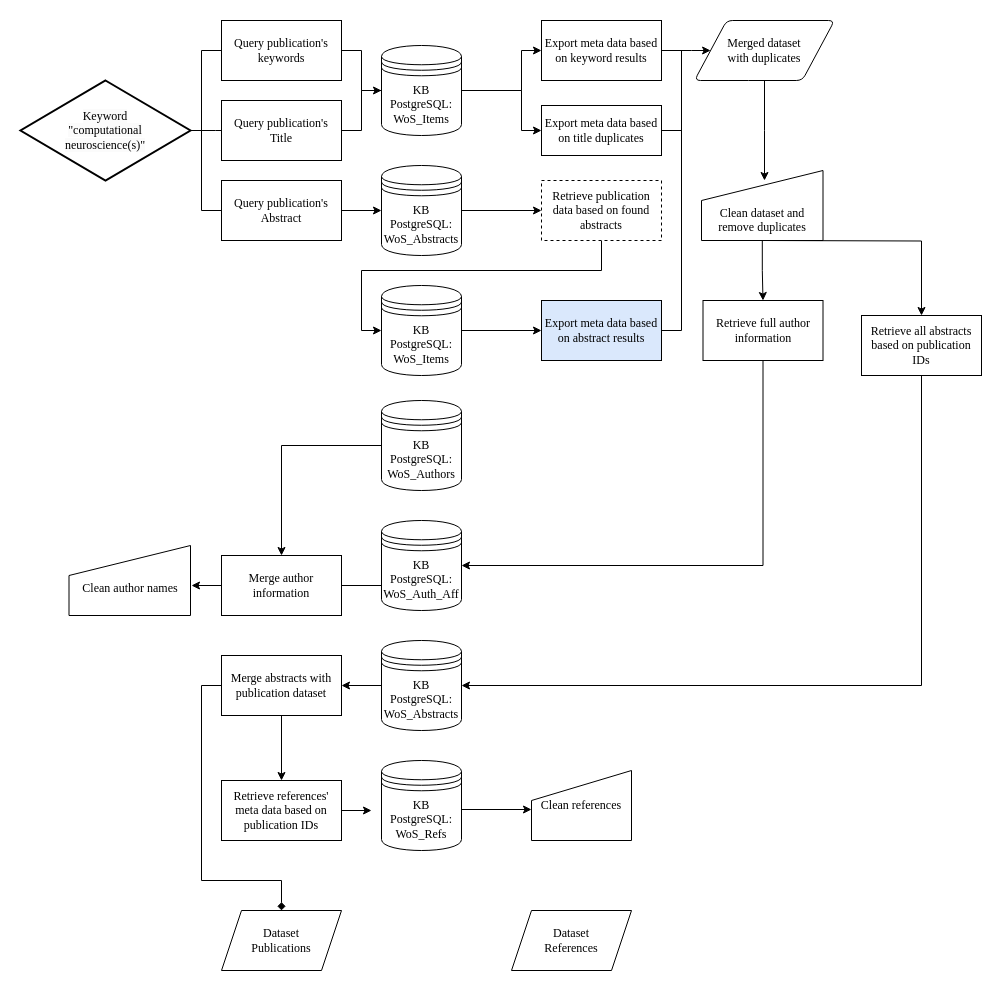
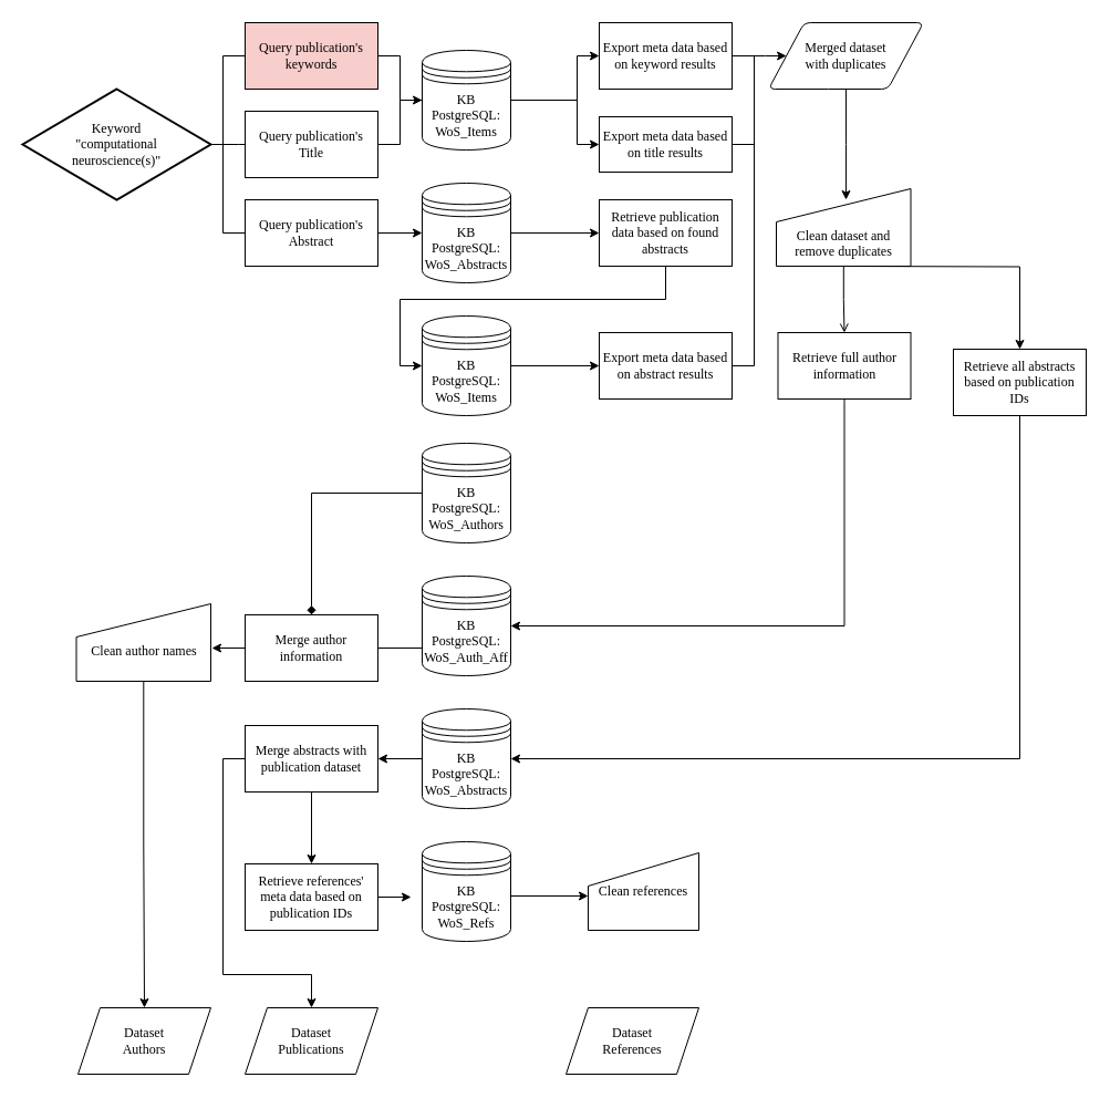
  <mxCell id="0" />
  <mxCell id="1" parent="0" />
  <mxCell id="2" value="" style="edgeStyle=entityRelationEdgeStyle;rounded=0;orthogonalLoop=1;jettySize=auto;html=1;startArrow=none;endArrow=none;segment=10;curved=1;sourcePerimeterSpacing=0;targetPerimeterSpacing=0;" edge="1" parent="1" target="13"><mxGeometry relative="1" as="geometry"><mxPoint x="145" y="130" as="sourcePoint" /></mxGeometry></mxCell>
  <mxCell id="3" style="edgeStyle=elbowEdgeStyle;rounded=0;orthogonalLoop=1;jettySize=auto;html=1;startArrow=none;endArrow=none;segment=10;sourcePerimeterSpacing=0;targetPerimeterSpacing=0;exitX=1;exitY=0.5;exitDx=0;exitDy=0;entryX=0;entryY=0.5;entryDx=0;entryDy=0;" edge="1" parent="1" target="6"><mxGeometry relative="1" as="geometry"><mxPoint x="145" y="130" as="sourcePoint" /><Array as="points"><mxPoint x="201" y="70" /><mxPoint x="181" y="80" /></Array></mxGeometry></mxCell>
  <mxCell id="4" style="edgeStyle=elbowEdgeStyle;rounded=0;orthogonalLoop=1;jettySize=auto;html=1;startArrow=none;endArrow=none;segment=10;sourcePerimeterSpacing=0;targetPerimeterSpacing=0;exitX=1;exitY=0.5;exitDx=0;exitDy=0;entryX=0;entryY=0.5;entryDx=0;entryDy=0;" edge="1" parent="1" target="8"><mxGeometry relative="1" as="geometry"><mxPoint x="145" y="130" as="sourcePoint" /><Array as="points"><mxPoint x="201" y="180" /></Array></mxGeometry></mxCell>
  <mxCell id="5" style="edgeStyle=orthogonalEdgeStyle;rounded=0;orthogonalLoop=1;jettySize=auto;html=1;exitX=1;exitY=0.5;exitDx=0;exitDy=0;entryX=0;entryY=0.5;entryDx=0;entryDy=0;" edge="1" parent="1" source="13" target="10"><mxGeometry relative="1" as="geometry" /></mxCell>
- <mxCell id="6" value="&lt;font face=&quot;Times New Roman&quot;&gt;Query publication's&lt;br&gt;keywords&lt;/font&gt;" style="whiteSpace=wrap;html=1;" vertex="1" parent="1"><mxGeometry x="221" y="20" width="120" height="60" as="geometry" /></mxCell>
+ <mxCell id="6" value="&lt;font face=&quot;Times New Roman&quot;&gt;Query publication's&lt;br&gt;keywords&lt;/font&gt;" style="whiteSpace=wrap;html=1;fillColor=#f8cecc;" vertex="1" parent="1"><mxGeometry x="221" y="20" width="120" height="60" as="geometry" /></mxCell>
  <mxCell id="7" value="" style="edgeStyle=orthogonalEdgeStyle;rounded=0;orthogonalLoop=1;jettySize=auto;html=1;" edge="1" parent="1" source="8" target="21"><mxGeometry relative="1" as="geometry" /></mxCell>
  <mxCell id="8" value="&lt;font face=&quot;Times New Roman&quot;&gt;Query publication's&lt;br&gt;Abstract&lt;/font&gt;" style="whiteSpace=wrap;html=1;" vertex="1" parent="1"><mxGeometry x="221" y="180" width="120" height="60" as="geometry" /></mxCell>
  <mxCell id="9" value="" style="edgeStyle=orthogonalEdgeStyle;rounded=0;orthogonalLoop=1;jettySize=auto;html=1;entryX=0;entryY=0.5;entryDx=0;entryDy=0;" edge="1" parent="1" source="10" target="15"><mxGeometry relative="1" as="geometry"><mxPoint x="501" y="130" as="targetPoint" /><Array as="points"><mxPoint x="521" y="90" /><mxPoint x="521" y="130" /></Array></mxGeometry></mxCell>
  <mxCell id="10" value="&lt;font face=&quot;Times New Roman&quot;&gt;KB PostgreSQL:&lt;br&gt;WoS_Items&lt;br&gt;&lt;/font&gt;" style="shape=datastore;whiteSpace=wrap;html=1;" vertex="1" parent="1"><mxGeometry x="381" y="45" width="80" height="90" as="geometry" /></mxCell>
  <mxCell id="11" value="" style="edgeStyle=elbowEdgeStyle;rounded=0;orthogonalLoop=1;jettySize=auto;html=1;entryX=0;entryY=0.5;entryDx=0;entryDy=0;" edge="1" parent="1" target="17"><mxGeometry relative="1" as="geometry"><mxPoint x="461" y="90" as="sourcePoint" /><Array as="points"><mxPoint x="521" y="80" /></Array></mxGeometry></mxCell>
  <mxCell id="12" style="edgeStyle=elbowEdgeStyle;rounded=0;orthogonalLoop=1;jettySize=auto;html=1;startArrow=none;endArrow=none;segment=10;sourcePerimeterSpacing=0;targetPerimeterSpacing=0;exitX=1;exitY=0.5;exitDx=0;exitDy=0;entryX=0;entryY=0.5;entryDx=0;entryDy=0;" edge="1" parent="1" source="6" target="10"><mxGeometry relative="1" as="geometry"><mxPoint x="326" y="100" as="sourcePoint" /><mxPoint x="411" y="20" as="targetPoint" /><Array as="points"><mxPoint x="361" y="70" /><mxPoint x="381" y="80" /><mxPoint x="371" y="90" /></Array></mxGeometry></mxCell>
  <mxCell id="13" value="&lt;font face=&quot;Times New Roman&quot;&gt;Query publication's&lt;br&gt;Title&lt;/font&gt;" style="whiteSpace=wrap;html=1;" vertex="1" parent="1"><mxGeometry x="221" y="100" width="120" height="60" as="geometry" /></mxCell>
  <mxCell id="14" style="edgeStyle=orthogonalEdgeStyle;rounded=0;orthogonalLoop=1;jettySize=auto;html=1;exitX=1;exitY=0.5;exitDx=0;exitDy=0;endArrow=none;endFill=0;" edge="1" parent="1" source="15"><mxGeometry relative="1" as="geometry"><mxPoint x="681" y="130" as="targetPoint" /></mxGeometry></mxCell>
- <mxCell id="15" value="&lt;font face=&quot;Times New Roman&quot;&gt;Export meta data based on title duplicates&lt;/font&gt;" style="html=1;whiteSpace=wrap;" vertex="1" parent="1"><mxGeometry x="541" y="105" width="120" height="50" as="geometry" /></mxCell>
+ <mxCell id="15" value="&lt;font face=&quot;Times New Roman&quot;&gt;Export meta data based on title results&lt;/font&gt;" style="html=1;whiteSpace=wrap;" vertex="1" parent="1"><mxGeometry x="541" y="105" width="120" height="50" as="geometry" /></mxCell>
  <mxCell id="16" style="edgeStyle=orthogonalEdgeStyle;rounded=0;orthogonalLoop=1;jettySize=auto;html=1;exitX=1;exitY=0.5;exitDx=0;exitDy=0;endArrow=classic;endFill=1;entryX=0;entryY=0.5;entryDx=0;entryDy=0;" edge="1" parent="1" source="17" target="28"><mxGeometry relative="1" as="geometry"><mxPoint x="711" y="130" as="targetPoint" /><Array as="points"><mxPoint x="691" y="50" /><mxPoint x="691" y="50" /></Array></mxGeometry></mxCell>
  <mxCell id="17" value="&lt;font face=&quot;Times New Roman&quot;&gt;Export meta data based on keyword results&lt;/font&gt;" style="whiteSpace=wrap;html=1;" vertex="1" parent="1"><mxGeometry x="541" y="20" width="120" height="60" as="geometry" /></mxCell>
  <mxCell id="18" style="edgeStyle=orthogonalEdgeStyle;rounded=0;orthogonalLoop=1;jettySize=auto;html=1;exitX=0.5;exitY=1;exitDx=0;exitDy=0;entryX=0;entryY=0.5;entryDx=0;entryDy=0;" edge="1" parent="1" source="19" target="23"><mxGeometry relative="1" as="geometry"><mxPoint x="341" y="350" as="targetPoint" /><Array as="points"><mxPoint x="601" y="270" /><mxPoint x="361" y="270" /><mxPoint x="361" y="330" /></Array></mxGeometry></mxCell>
- <mxCell id="19" value="&lt;font face=&quot;Times New Roman&quot;&gt;Retrieve publication data based on found abstracts&lt;/font&gt;" style="whiteSpace=wrap;html=1;dashed=1;" vertex="1" parent="1"><mxGeometry x="541" y="180" width="120" height="60" as="geometry" /></mxCell>
+ <mxCell id="19" value="&lt;font face=&quot;Times New Roman&quot;&gt;Retrieve publication data based on found abstracts&lt;/font&gt;" style="whiteSpace=wrap;html=1;" vertex="1" parent="1"><mxGeometry x="541" y="180" width="120" height="60" as="geometry" /></mxCell>
  <mxCell id="20" value="" style="edgeStyle=orthogonalEdgeStyle;rounded=0;orthogonalLoop=1;jettySize=auto;html=1;" edge="1" parent="1" source="21" target="19"><mxGeometry relative="1" as="geometry" /></mxCell>
  <mxCell id="21" value="&lt;font face=&quot;Times New Roman&quot;&gt;KB PostgreSQL:&lt;br&gt;WoS_Abstracts&lt;br&gt;&lt;/font&gt;" style="shape=datastore;whiteSpace=wrap;html=1;" vertex="1" parent="1"><mxGeometry x="381" y="165" width="80" height="90" as="geometry" /></mxCell>
  <mxCell id="22" value="" style="edgeStyle=orthogonalEdgeStyle;rounded=0;orthogonalLoop=1;jettySize=auto;html=1;" edge="1" parent="1" source="23" target="25"><mxGeometry relative="1" as="geometry" /></mxCell>
  <mxCell id="23" value="&lt;font face=&quot;Times New Roman&quot;&gt;KB PostgreSQL:&lt;br&gt;WoS_Items&lt;br&gt;&lt;/font&gt;" style="shape=datastore;whiteSpace=wrap;html=1;" vertex="1" parent="1"><mxGeometry x="381" y="285" width="80" height="90" as="geometry" /></mxCell>
  <mxCell id="24" style="edgeStyle=orthogonalEdgeStyle;rounded=0;orthogonalLoop=1;jettySize=auto;html=1;exitX=1;exitY=0.5;exitDx=0;exitDy=0;endArrow=none;endFill=0;" edge="1" parent="1" source="25"><mxGeometry relative="1" as="geometry"><mxPoint x="671" y="50" as="targetPoint" /><Array as="points"><mxPoint x="681" y="330" /><mxPoint x="681" y="50" /></Array></mxGeometry></mxCell>
- <mxCell id="25" value="&lt;font face=&quot;Times New Roman&quot;&gt;Export meta data based on abstract results&lt;/font&gt;" style="whiteSpace=wrap;html=1;fillColor=#dae8fc;" vertex="1" parent="1"><mxGeometry x="541" y="300" width="120" height="60" as="geometry" /></mxCell>
+ <mxCell id="25" value="&lt;font face=&quot;Times New Roman&quot;&gt;Export meta data based on abstract results&lt;/font&gt;" style="whiteSpace=wrap;html=1;" vertex="1" parent="1"><mxGeometry x="541" y="300" width="120" height="60" as="geometry" /></mxCell>
  <mxCell id="26" value="" style="edgeStyle=orthogonalEdgeStyle;rounded=0;orthogonalLoop=1;jettySize=auto;html=1;" edge="1" parent="1" target="31"><mxGeometry relative="1" as="geometry"><mxPoint x="764" y="240" as="sourcePoint" /></mxGeometry></mxCell>
  <mxCell id="27" style="edgeStyle=orthogonalEdgeStyle;rounded=0;orthogonalLoop=1;jettySize=auto;html=1;exitX=0.5;exitY=1;exitDx=0;exitDy=0;" edge="1" parent="1" source="28"><mxGeometry relative="1" as="geometry"><mxPoint x="764" y="180" as="targetPoint" /></mxGeometry></mxCell>
  <mxCell id="28" value="&lt;font face=&quot;Times New Roman&quot;&gt;Merged dataset&lt;br&gt;with duplicates&lt;/font&gt;" style="shape=parallelogram;html=1;strokeWidth=1;perimeter=parallelogramPerimeter;whiteSpace=wrap;rounded=1;arcSize=12;size=0.23;" vertex="1" parent="1"><mxGeometry x="694" y="20" width="140" height="60" as="geometry" /></mxCell>
  <mxCell id="29" value="&lt;span style=&quot;color: rgb(0, 0, 0); font-family: &amp;quot;Times New Roman&amp;quot;; font-size: 12px; font-style: normal; font-variant-ligatures: normal; font-variant-caps: normal; font-weight: 400; letter-spacing: normal; orphans: 2; text-align: center; text-indent: 0px; text-transform: none; widows: 2; word-spacing: 0px; -webkit-text-stroke-width: 0px; background-color: rgb(251, 251, 251); text-decoration-thickness: initial; text-decoration-style: initial; text-decoration-color: initial; float: none; display: inline !important;&quot;&gt;Keyword&lt;/span&gt;&lt;br style=&quot;border-color: var(--border-color); color: rgb(0, 0, 0); font-family: &amp;quot;Times New Roman&amp;quot;; font-size: 12px; font-style: normal; font-variant-ligatures: normal; font-variant-caps: normal; font-weight: 400; letter-spacing: normal; orphans: 2; text-align: center; text-indent: 0px; text-transform: none; widows: 2; word-spacing: 0px; -webkit-text-stroke-width: 0px; background-color: rgb(251, 251, 251); text-decoration-thickness: initial; text-decoration-style: initial; text-decoration-color: initial;&quot;&gt;&lt;span style=&quot;color: rgb(0, 0, 0); font-family: &amp;quot;Times New Roman&amp;quot;; font-size: 12px; font-style: normal; font-variant-ligatures: normal; font-variant-caps: normal; font-weight: 400; letter-spacing: normal; orphans: 2; text-align: center; text-indent: 0px; text-transform: none; widows: 2; word-spacing: 0px; -webkit-text-stroke-width: 0px; background-color: rgb(251, 251, 251); text-decoration-thickness: initial; text-decoration-style: initial; text-decoration-color: initial; float: none; display: inline !important;&quot;&gt;&quot;computational&lt;br&gt;neuroscience(s)&quot;&lt;/span&gt;" style="strokeWidth=2;html=1;shape=mxgraph.flowchart.decision;whiteSpace=wrap;" vertex="1" parent="1"><mxGeometry x="20" y="80" width="170" height="100" as="geometry" /></mxCell>
  <mxCell id="30" style="edgeStyle=orthogonalEdgeStyle;rounded=0;orthogonalLoop=1;jettySize=auto;html=1;exitX=0.5;exitY=1;exitDx=0;exitDy=0;entryX=1;entryY=0.5;entryDx=0;entryDy=0;" edge="1" parent="1" source="31" target="33"><mxGeometry relative="1" as="geometry" /></mxCell>
  <mxCell id="31" value="Retrieve all abstracts based on publication IDs" style="whiteSpace=wrap;html=1;fontFamily=Times New Roman;" vertex="1" parent="1"><mxGeometry x="861" y="315" width="120" height="60" as="geometry" /></mxCell>
  <mxCell id="32" value="" style="edgeStyle=orthogonalEdgeStyle;rounded=0;orthogonalLoop=1;jettySize=auto;html=1;" edge="1" parent="1" source="33" target="38"><mxGeometry relative="1" as="geometry" /></mxCell>
  <mxCell id="33" value="&lt;font face=&quot;Times New Roman&quot;&gt;KB PostgreSQL:&lt;br&gt;WoS_Abstracts&lt;br&gt;&lt;/font&gt;" style="shape=datastore;whiteSpace=wrap;html=1;" vertex="1" parent="1"><mxGeometry x="381" y="640" width="80" height="90" as="geometry" /></mxCell>
- <mxCell id="34" value="" style="edgeStyle=orthogonalEdgeStyle;rounded=0;orthogonalLoop=1;jettySize=auto;html=1;" edge="1" parent="1" source="35" target="39"><mxGeometry relative="1" as="geometry" /></mxCell>
+ <mxCell id="34" value="" style="edgeStyle=orthogonalEdgeStyle;rounded=0;orthogonalLoop=1;jettySize=auto;html=1;endArrow=open;" edge="1" parent="1" source="35" target="39"><mxGeometry relative="1" as="geometry" /></mxCell>
  <mxCell id="35" value="&lt;font face=&quot;Times New Roman&quot;&gt;&lt;br&gt;&lt;br&gt;Clean dataset and remove duplicates&lt;/font&gt;" style="shape=manualInput;whiteSpace=wrap;html=1;" vertex="1" parent="1"><mxGeometry x="701" y="170" width="121.5" height="70" as="geometry" /></mxCell>
  <mxCell id="36" value="" style="edgeStyle=orthogonalEdgeStyle;rounded=0;orthogonalLoop=1;jettySize=auto;html=1;" edge="1" parent="1" source="38" target="50"><mxGeometry relative="1" as="geometry" /></mxCell>
- <mxCell id="37" style="edgeStyle=orthogonalEdgeStyle;rounded=0;orthogonalLoop=1;jettySize=auto;html=1;exitX=0;exitY=0.5;exitDx=0;exitDy=0;endArrow=diamond;" edge="1" parent="1" source="38" target="53"><mxGeometry relative="1" as="geometry"><Array as="points"><mxPoint x="201" y="685" /><mxPoint x="201" y="880" /><mxPoint x="281" y="880" /></Array></mxGeometry></mxCell>
+ <mxCell id="37" style="edgeStyle=orthogonalEdgeStyle;rounded=0;orthogonalLoop=1;jettySize=auto;html=1;exitX=0;exitY=0.5;exitDx=0;exitDy=0;" edge="1" parent="1" source="38" target="53"><mxGeometry relative="1" as="geometry"><Array as="points"><mxPoint x="201" y="685" /><mxPoint x="201" y="880" /><mxPoint x="281" y="880" /></Array></mxGeometry></mxCell>
  <mxCell id="38" value="&lt;font face=&quot;Times New Roman&quot;&gt;Merge abstracts with publication dataset&lt;/font&gt;" style="whiteSpace=wrap;html=1;" vertex="1" parent="1"><mxGeometry x="221" y="655" width="120" height="60" as="geometry" /></mxCell>
  <mxCell id="39" value="&lt;font face=&quot;Times New Roman&quot;&gt;Retrieve full author information&lt;/font&gt;" style="whiteSpace=wrap;html=1;" vertex="1" parent="1"><mxGeometry x="702.5" y="300" width="120" height="60" as="geometry" /></mxCell>
- <mxCell id="40" value="" style="edgeStyle=orthogonalEdgeStyle;rounded=0;orthogonalLoop=1;jettySize=auto;html=1;" edge="1" parent="1" source="41" target="46"><mxGeometry relative="1" as="geometry" /></mxCell>
+ <mxCell id="40" value="" style="edgeStyle=orthogonalEdgeStyle;rounded=0;orthogonalLoop=1;jettySize=auto;html=1;endArrow=diamond;" edge="1" parent="1" source="41" target="46"><mxGeometry relative="1" as="geometry" /></mxCell>
  <mxCell id="41" value="&lt;font face=&quot;Times New Roman&quot;&gt;KB PostgreSQL:&lt;br&gt;WoS_Authors&lt;br&gt;&lt;/font&gt;" style="shape=datastore;whiteSpace=wrap;html=1;" vertex="1" parent="1"><mxGeometry x="381" y="400" width="80" height="90" as="geometry" /></mxCell>
  <mxCell id="42" style="edgeStyle=orthogonalEdgeStyle;rounded=0;orthogonalLoop=1;jettySize=auto;html=1;exitX=0;exitY=0.5;exitDx=0;exitDy=0;endArrow=none;endFill=0;entryX=1;entryY=0.5;entryDx=0;entryDy=0;" edge="1" parent="1" source="43" target="46"><mxGeometry relative="1" as="geometry"><mxPoint x="341" y="590" as="targetPoint" /><Array as="points"><mxPoint x="381" y="585" /></Array></mxGeometry></mxCell>
  <mxCell id="43" value="&lt;font face=&quot;Times New Roman&quot;&gt;KB PostgreSQL:&lt;br&gt;WoS_Auth_Aff&lt;br&gt;&lt;/font&gt;" style="shape=datastore;whiteSpace=wrap;html=1;" vertex="1" parent="1"><mxGeometry x="381" y="520" width="80" height="90" as="geometry" /></mxCell>
  <mxCell id="44" value="" style="endArrow=classic;html=1;rounded=0;entryX=1;entryY=0.5;entryDx=0;entryDy=0;edgeStyle=orthogonalEdgeStyle;exitX=0.5;exitY=1;exitDx=0;exitDy=0;" edge="1" parent="1" source="39" target="43"><mxGeometry width="50" height="50" relative="1" as="geometry"><mxPoint x="911" y="590" as="sourcePoint" /><mxPoint x="911" y="640" as="targetPoint" /><Array as="points"><mxPoint x="763" y="565" /></Array></mxGeometry></mxCell>
  <mxCell id="45" style="edgeStyle=orthogonalEdgeStyle;rounded=0;orthogonalLoop=1;jettySize=auto;html=1;exitX=0;exitY=0.5;exitDx=0;exitDy=0;" edge="1" parent="1" source="46"><mxGeometry relative="1" as="geometry"><mxPoint x="191" y="585" as="targetPoint" /></mxGeometry></mxCell>
  <mxCell id="46" value="Merge author information" style="whiteSpace=wrap;html=1;fontFamily=Times New Roman;" vertex="1" parent="1"><mxGeometry x="221" y="555" width="120" height="60" as="geometry" /></mxCell>
+ <mxCell id="47" value="" style="edgeStyle=orthogonalEdgeStyle;rounded=0;orthogonalLoop=1;jettySize=auto;html=1;" edge="1" parent="1" source="48" target="54"><mxGeometry relative="1" as="geometry" /></mxCell>
  <mxCell id="48" value="&lt;font face=&quot;Times New Roman&quot;&gt;&lt;br&gt;Clean author names&lt;/font&gt;" style="shape=manualInput;whiteSpace=wrap;html=1;" vertex="1" parent="1"><mxGeometry x="68.5" y="545" width="121.5" height="70" as="geometry" /></mxCell>
  <mxCell id="49" style="edgeStyle=orthogonalEdgeStyle;rounded=0;orthogonalLoop=1;jettySize=auto;html=1;exitX=1;exitY=0.5;exitDx=0;exitDy=0;" edge="1" parent="1" source="50"><mxGeometry relative="1" as="geometry"><mxPoint x="371" y="810" as="targetPoint" /></mxGeometry></mxCell>
  <mxCell id="50" value="Retrieve references' meta data based on publication IDs" style="whiteSpace=wrap;html=1;fontFamily=Times New Roman;" vertex="1" parent="1"><mxGeometry x="221" y="780" width="120" height="60" as="geometry" /></mxCell>
  <mxCell id="51" style="edgeStyle=orthogonalEdgeStyle;rounded=0;orthogonalLoop=1;jettySize=auto;html=1;exitX=1;exitY=0.5;exitDx=0;exitDy=0;entryX=0;entryY=0.5;entryDx=0;entryDy=0;" edge="1" parent="1"><mxGeometry relative="1" as="geometry"><mxPoint x="461" y="809" as="sourcePoint" /><mxPoint x="531" y="809" as="targetPoint" /></mxGeometry></mxCell>
  <mxCell id="52" value="&lt;font face=&quot;Times New Roman&quot;&gt;KB PostgreSQL:&lt;br&gt;WoS_Refs&lt;br&gt;&lt;/font&gt;" style="shape=datastore;whiteSpace=wrap;html=1;" vertex="1" parent="1"><mxGeometry x="381" y="760" width="80" height="90" as="geometry" /></mxCell>
  <mxCell id="53" value="Dataset &lt;br&gt;Publications" style="shape=parallelogram;perimeter=parallelogramPerimeter;whiteSpace=wrap;html=1;fixedSize=1;fontFamily=Times New Roman;" vertex="1" parent="1"><mxGeometry x="221" y="910" width="120" height="60" as="geometry" /></mxCell>
+ <mxCell id="54" value="&lt;font face=&quot;Times New Roman&quot;&gt;Dataset&lt;br&gt;Authors&lt;br&gt;&lt;/font&gt;" style="shape=parallelogram;perimeter=parallelogramPerimeter;whiteSpace=wrap;html=1;fixedSize=1;" vertex="1" parent="1"><mxGeometry x="70" y="910" width="120" height="60" as="geometry" /></mxCell>
  <mxCell id="55" value="&lt;font face=&quot;Times New Roman&quot;&gt;Clean references&lt;/font&gt;" style="shape=manualInput;whiteSpace=wrap;html=1;" vertex="1" parent="1"><mxGeometry x="531" y="770" width="100" height="70" as="geometry" /></mxCell>
  <mxCell id="56" value="&lt;font face=&quot;Times New Roman&quot;&gt;Dataset&lt;br&gt;References&lt;/font&gt;" style="shape=parallelogram;perimeter=parallelogramPerimeter;whiteSpace=wrap;html=1;fixedSize=1;" vertex="1" parent="1"><mxGeometry x="511" y="910" width="120" height="60" as="geometry" /></mxCell>
